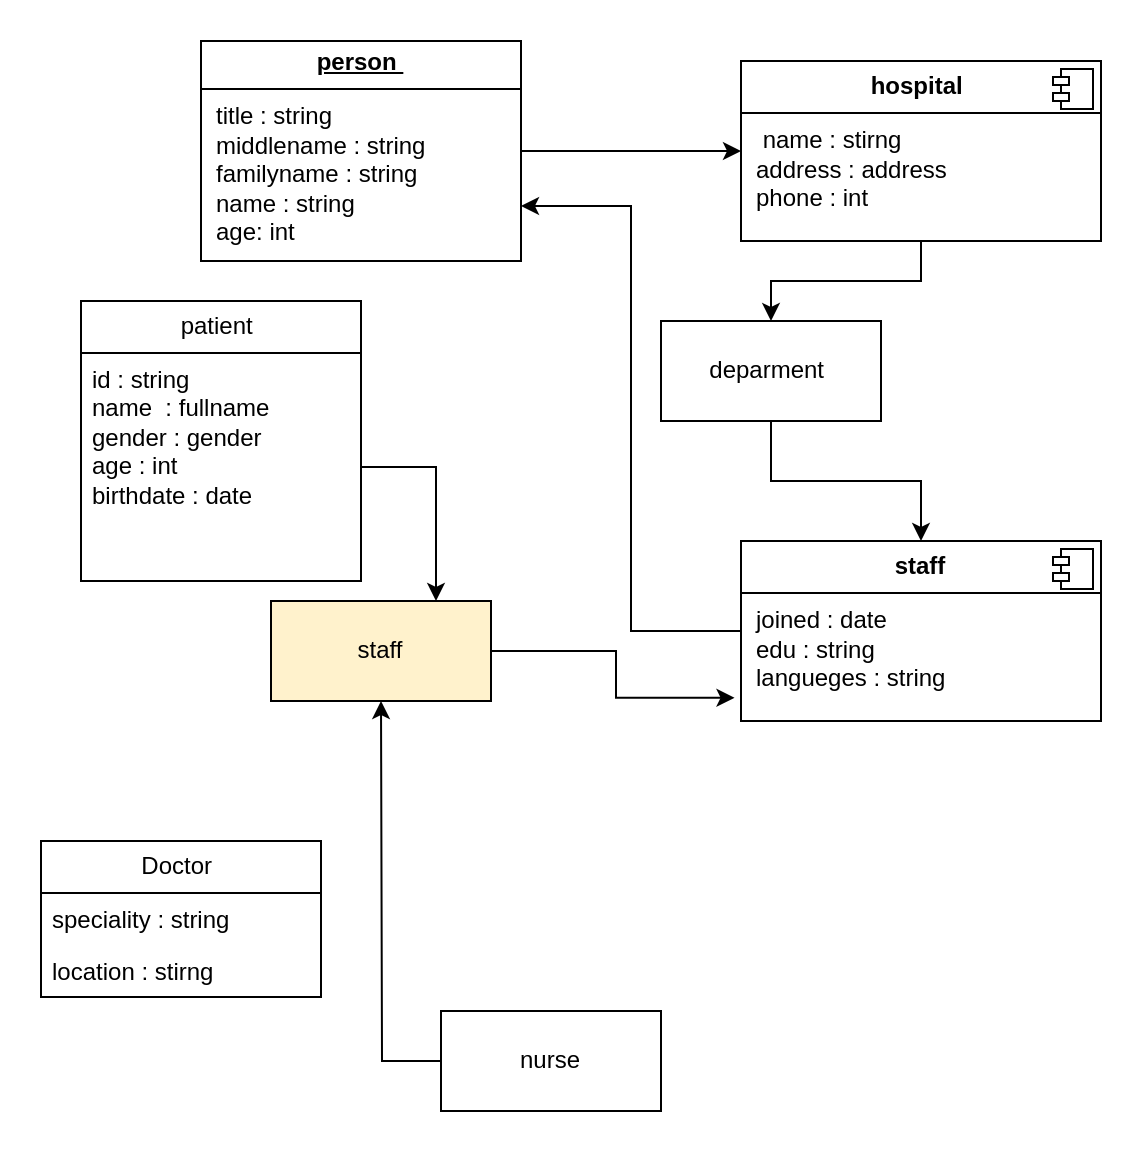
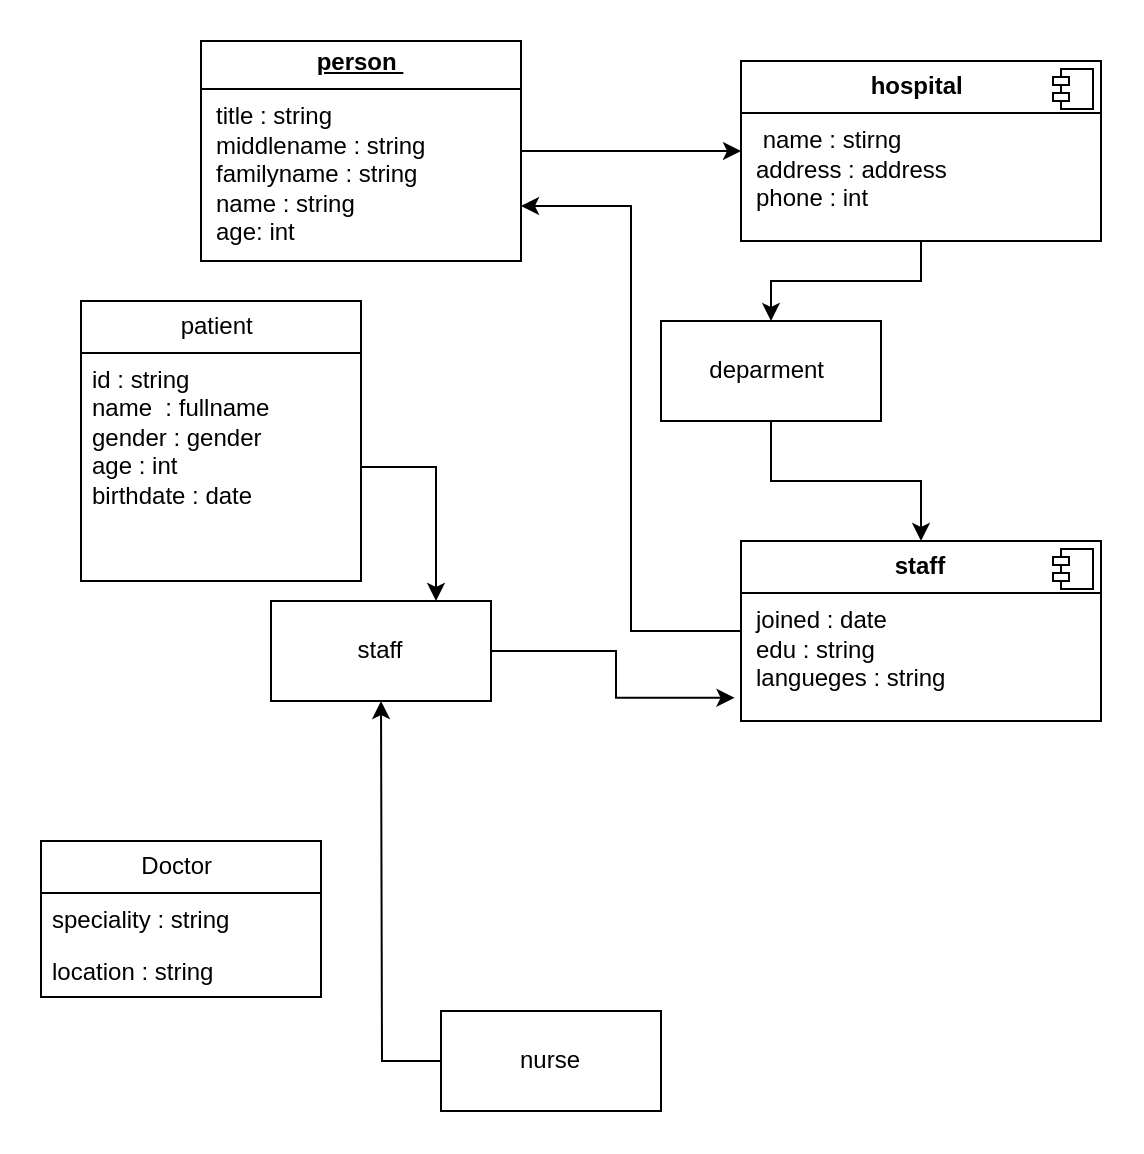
  <mxCell id="0" />
  <mxCell id="1" parent="0" />
  <mxCell id="2" style="edgeStyle=orthogonalEdgeStyle;rounded=0;orthogonalLoop=1;jettySize=auto;html=1;entryX=0;entryY=0.5;entryDx=0;entryDy=0;" edge="1" parent="1" source="3" target="7"><mxGeometry relative="1" as="geometry" /></mxCell>
  <mxCell id="3" value="&lt;p style=&quot;margin:0px;margin-top:4px;text-align:center;text-decoration:underline;&quot;&gt;&lt;b&gt;person&amp;nbsp;&lt;/b&gt;&lt;/p&gt;&lt;hr size=&quot;1&quot; style=&quot;border-style:solid;&quot;&gt;&lt;p style=&quot;margin:0px;margin-left:8px;&quot;&gt;title : string&amp;nbsp;&lt;/p&gt;&lt;p style=&quot;margin:0px;margin-left:8px;&quot;&gt;middlename : string&amp;nbsp;&lt;/p&gt;&lt;p style=&quot;margin:0px;margin-left:8px;&quot;&gt;familyname : string&amp;nbsp;&lt;/p&gt;&lt;p style=&quot;margin:0px;margin-left:8px;&quot;&gt;name : string&lt;/p&gt;&lt;p style=&quot;margin:0px;margin-left:8px;&quot;&gt;age: int&amp;nbsp;&lt;span style=&quot;background-color: transparent; color: light-dark(rgb(0, 0, 0), rgb(255, 255, 255));&quot;&gt;&amp;nbsp;&lt;/span&gt;&lt;/p&gt;" style="verticalAlign=top;align=left;overflow=fill;html=1;whiteSpace=wrap;" vertex="1" parent="1"><mxGeometry x="100" y="20" width="160" height="110" as="geometry" /></mxCell>
  <mxCell id="4" value="patient&amp;nbsp;" style="swimlane;fontStyle=0;childLayout=stackLayout;horizontal=1;startSize=26;fillColor=none;horizontalStack=0;resizeParent=1;resizeParentMax=0;resizeLast=0;collapsible=1;marginBottom=0;whiteSpace=wrap;html=1;" vertex="1" parent="1"><mxGeometry x="40" y="150" width="140" height="140" as="geometry" /></mxCell>
  <mxCell id="5" value="id : string&amp;nbsp;&lt;div&gt;name&amp;nbsp; : fullname&lt;/div&gt;&lt;div&gt;gender : gender&amp;nbsp;&lt;/div&gt;&lt;div&gt;age : int&amp;nbsp;&lt;/div&gt;&lt;div&gt;birthdate : date&amp;nbsp;&lt;/div&gt;" style="text;strokeColor=none;fillColor=none;align=left;verticalAlign=top;spacingLeft=4;spacingRight=4;overflow=hidden;rotatable=0;points=[[0,0.5],[1,0.5]];portConstraint=eastwest;whiteSpace=wrap;html=1;" vertex="1" parent="4"><mxGeometry y="26" width="140" height="114" as="geometry" /></mxCell>
  <mxCell id="6" style="edgeStyle=orthogonalEdgeStyle;rounded=0;orthogonalLoop=1;jettySize=auto;html=1;entryX=0.5;entryY=0;entryDx=0;entryDy=0;" edge="1" parent="1" source="7" target="10"><mxGeometry relative="1" as="geometry" /></mxCell>
  <mxCell id="7" value="&lt;p style=&quot;margin:0px;margin-top:6px;text-align:center;&quot;&gt;&lt;b&gt;hospital&amp;nbsp;&lt;/b&gt;&lt;/p&gt;&lt;hr size=&quot;1&quot; style=&quot;border-style:solid;&quot;&gt;&lt;p style=&quot;margin:0px;margin-left:8px;&quot;&gt;&amp;nbsp;name : stirng&amp;nbsp;&lt;br&gt;address : address&amp;nbsp;&lt;/p&gt;&lt;p style=&quot;margin:0px;margin-left:8px;&quot;&gt;phone : int&amp;nbsp;&lt;/p&gt;" style="align=left;overflow=fill;html=1;dropTarget=0;whiteSpace=wrap;" vertex="1" parent="1"><mxGeometry x="370" y="30" width="180" height="90" as="geometry" /></mxCell>
  <mxCell id="8" value="" style="shape=component;jettyWidth=8;jettyHeight=4;" vertex="1" parent="7"><mxGeometry x="1" width="20" height="20" relative="1" as="geometry"><mxPoint x="-24" y="4" as="offset" /></mxGeometry></mxCell>
  <mxCell id="9" style="edgeStyle=orthogonalEdgeStyle;rounded=0;orthogonalLoop=1;jettySize=auto;html=1;entryX=0.5;entryY=0;entryDx=0;entryDy=0;" edge="1" parent="1" source="10" target="12"><mxGeometry relative="1" as="geometry" /></mxCell>
  <mxCell id="10" value="deparment&amp;nbsp;" style="html=1;whiteSpace=wrap;" vertex="1" parent="1"><mxGeometry x="330" y="160" width="110" height="50" as="geometry" /></mxCell>
  <mxCell id="11" style="edgeStyle=orthogonalEdgeStyle;rounded=0;orthogonalLoop=1;jettySize=auto;html=1;entryX=1;entryY=0.75;entryDx=0;entryDy=0;" edge="1" parent="1" source="12" target="3"><mxGeometry relative="1" as="geometry" /></mxCell>
  <mxCell id="12" value="&lt;p style=&quot;margin:0px;margin-top:6px;text-align:center;&quot;&gt;&lt;b&gt;staff&lt;/b&gt;&lt;/p&gt;&lt;hr size=&quot;1&quot; style=&quot;border-style:solid;&quot;&gt;&lt;p style=&quot;margin:0px;margin-left:8px;&quot;&gt;joined : date&amp;nbsp;&lt;/p&gt;&lt;p style=&quot;margin:0px;margin-left:8px;&quot;&gt;edu : string&amp;nbsp;&lt;/p&gt;&lt;p style=&quot;margin:0px;margin-left:8px;&quot;&gt;langueges : string&amp;nbsp;&lt;/p&gt;" style="align=left;overflow=fill;html=1;dropTarget=0;whiteSpace=wrap;" vertex="1" parent="1"><mxGeometry x="370" y="270" width="180" height="90" as="geometry" /></mxCell>
  <mxCell id="13" value="" style="shape=component;jettyWidth=8;jettyHeight=4;" vertex="1" parent="12"><mxGeometry x="1" width="20" height="20" relative="1" as="geometry"><mxPoint x="-24" y="4" as="offset" /></mxGeometry></mxCell>
- <mxCell id="14" value="staff" style="html=1;whiteSpace=wrap;fillColor=#fff2cc;" vertex="1" parent="1"><mxGeometry x="135" y="300" width="110" height="50" as="geometry" /></mxCell>
+ <mxCell id="14" value="staff" style="html=1;whiteSpace=wrap;" vertex="1" parent="1"><mxGeometry x="135" y="300" width="110" height="50" as="geometry" /></mxCell>
  <mxCell id="15" value="Doctor&amp;nbsp;" style="swimlane;fontStyle=0;childLayout=stackLayout;horizontal=1;startSize=26;fillColor=none;horizontalStack=0;resizeParent=1;resizeParentMax=0;resizeLast=0;collapsible=1;marginBottom=0;whiteSpace=wrap;html=1;" vertex="1" parent="1"><mxGeometry x="20" y="420" width="140" height="78" as="geometry" /></mxCell>
  <mxCell id="16" value="speciality : string&amp;nbsp;" style="text;strokeColor=none;fillColor=none;align=left;verticalAlign=top;spacingLeft=4;spacingRight=4;overflow=hidden;rotatable=0;points=[[0,0.5],[1,0.5]];portConstraint=eastwest;whiteSpace=wrap;html=1;" vertex="1" parent="15"><mxGeometry y="26" width="140" height="26" as="geometry" /></mxCell>
- <mxCell id="17" value="location : stirng&amp;nbsp;" style="text;strokeColor=none;fillColor=none;align=left;verticalAlign=top;spacingLeft=4;spacingRight=4;overflow=hidden;rotatable=0;points=[[0,0.5],[1,0.5]];portConstraint=eastwest;whiteSpace=wrap;html=1;" vertex="1" parent="15"><mxGeometry y="52" width="140" height="26" as="geometry" /></mxCell>
+ <mxCell id="17" value="location : string&amp;nbsp;" style="text;strokeColor=none;fillColor=none;align=left;verticalAlign=top;spacingLeft=4;spacingRight=4;overflow=hidden;rotatable=0;points=[[0,0.5],[1,0.5]];portConstraint=eastwest;whiteSpace=wrap;html=1;" vertex="1" parent="15"><mxGeometry y="52" width="140" height="26" as="geometry" /></mxCell>
  <mxCell id="18" style="edgeStyle=orthogonalEdgeStyle;rounded=0;orthogonalLoop=1;jettySize=auto;html=1;" edge="1" parent="1" source="19"><mxGeometry relative="1" as="geometry"><mxPoint x="190" y="350" as="targetPoint" /></mxGeometry></mxCell>
  <mxCell id="19" value="nurse" style="html=1;whiteSpace=wrap;" vertex="1" parent="1"><mxGeometry x="220" y="505" width="110" height="50" as="geometry" /></mxCell>
  <mxCell id="20" style="edgeStyle=orthogonalEdgeStyle;rounded=0;orthogonalLoop=1;jettySize=auto;html=1;entryX=-0.018;entryY=0.871;entryDx=0;entryDy=0;entryPerimeter=0;" edge="1" parent="1" source="14" target="12"><mxGeometry relative="1" as="geometry" /></mxCell>
  <mxCell id="21" style="edgeStyle=orthogonalEdgeStyle;rounded=0;orthogonalLoop=1;jettySize=auto;html=1;entryX=0.75;entryY=0;entryDx=0;entryDy=0;" edge="1" parent="1" source="5" target="14"><mxGeometry relative="1" as="geometry" /></mxCell>
